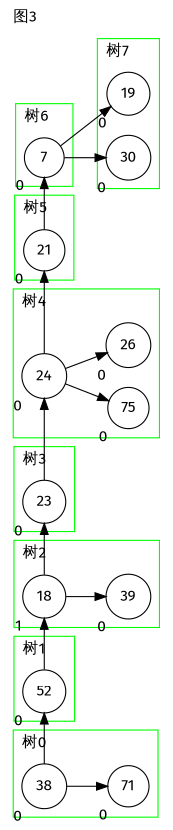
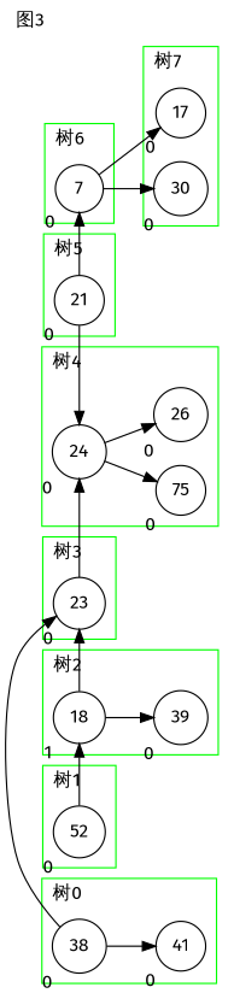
  digraph {
    fontname="Fira Sans"
    label="图3"
    labeljust=l
    labelloc=t
    rankdir=LR
    node [fontname="Fira Sans" shape=circle xlabel=0]
    edge [fontname="Fira Sans" constraint=false]
    n1 [label=38]
-   n2 [label=71]
+   n2 [label=41]
    n3 [label=52]
    n4 [label=18 xlabel=1]
    n5 [label=39]
    n6 [label=23]
    n7 [label=24]
    n8 [label=75]
    n9 [label=26]
    n10 [label=21]
    n11 [label=7]
-   n12 [label=19]
+   n12 [label=17]
    n13 [label=30]
    subgraph cluster_1 {
      label="树0"
      pencolor=green
      n1
      n2
    }
    subgraph cluster_2 {
      label="树1"
      pencolor=green
      n3
    }
    subgraph cluster_3 {
      label="树2"
      pencolor=green
      n4
      n5
    }
    subgraph cluster_4 {
      label="树3"
      pencolor=green
      n6
    }
    subgraph cluster_5 {
      label="树4"
      pencolor=green
      n7
      n8
      n9
    }
    subgraph cluster_6 {
      label="树5"
      pencolor=green
      n10
    }
    subgraph cluster_7 {
      label="树6"
      pencolor=green
      n11
    }
    subgraph cluster_8 {
      label="树7"
      pencolor=green
      n12
      n13
    }
    n1 -> n2 [constraint=""]
-   n1 -> n3
+   n1 -> n6
    n3 -> n4
    n4 -> n5 [constraint=""]
    n4 -> n6
    n6 -> n7
    n7 -> n8 [constraint=""]
    n7 -> n9 [constraint=""]
-   n7 -> n10
+   n10 -> n7
    n10 -> n11
    n11 -> n12
    n11 -> n13 [constraint=""]
  }
